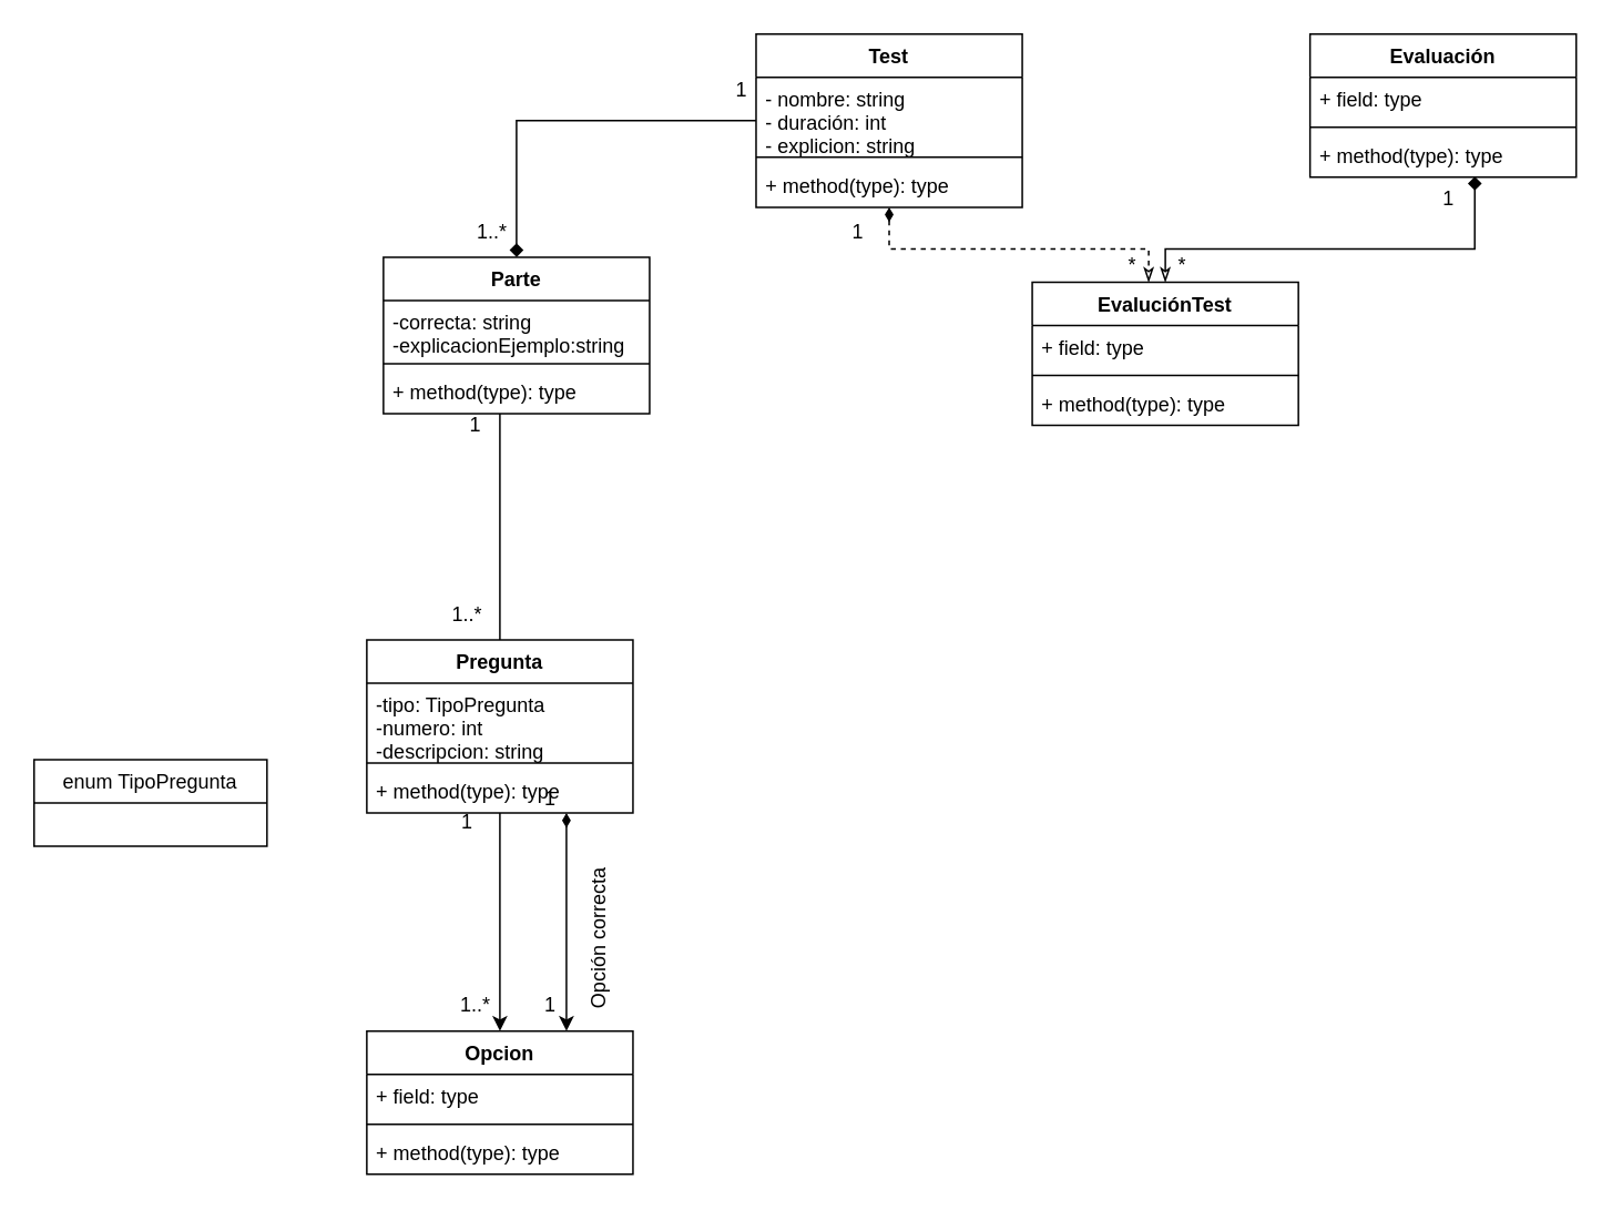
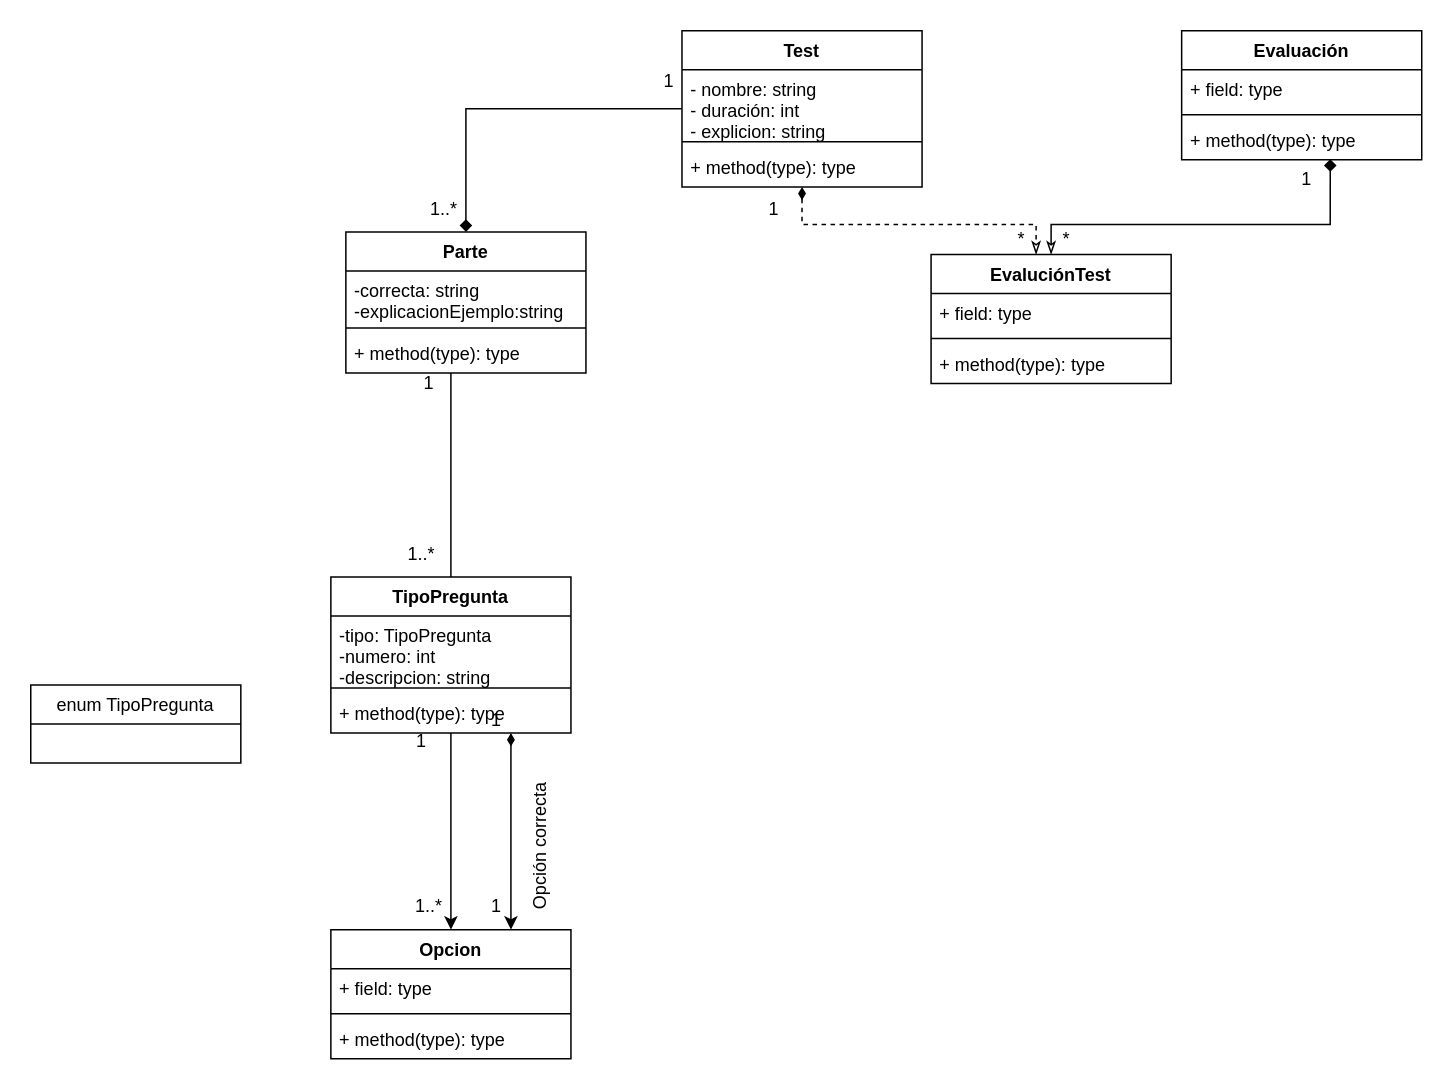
  <mxCell id="0" />
  <mxCell id="1" parent="0" />
  <mxCell id="2" style="edgeStyle=orthogonalEdgeStyle;rounded=0;orthogonalLoop=1;jettySize=auto;html=1;entryX=0.5;entryY=0;entryDx=0;entryDy=0;endArrow=diamond;" parent="1" source="4" target="15" edge="1"><mxGeometry relative="1" as="geometry" /></mxCell>
  <mxCell id="3" style="edgeStyle=orthogonalEdgeStyle;rounded=0;orthogonalLoop=1;jettySize=auto;html=1;startArrow=diamondThin;startFill=1;endArrow=classicThin;endFill=0;dashed=1;" parent="1" source="4" target="39" edge="1"><mxGeometry relative="1" as="geometry"><Array as="points"><mxPoint x="534" y="149" /><mxPoint x="690" y="149" /></Array></mxGeometry></mxCell>
  <mxCell id="4" value="Test" style="swimlane;fontStyle=1;align=center;verticalAlign=top;childLayout=stackLayout;horizontal=1;startSize=26;horizontalStack=0;resizeParent=1;resizeParentMax=0;resizeLast=0;collapsible=1;marginBottom=0;" parent="1" vertex="1"><mxGeometry x="454" y="20" width="160" height="104" as="geometry" /></mxCell>
  <mxCell id="5" value="- nombre: string&#10;- duración: int&#10;- explicion: string" style="text;strokeColor=none;fillColor=none;align=left;verticalAlign=top;spacingLeft=4;spacingRight=4;overflow=hidden;rotatable=0;points=[[0,0.5],[1,0.5]];portConstraint=eastwest;" parent="4" vertex="1"><mxGeometry y="26" width="160" height="44" as="geometry" /></mxCell>
  <mxCell id="6" value="" style="line;strokeWidth=1;fillColor=none;align=left;verticalAlign=middle;spacingTop=-1;spacingLeft=3;spacingRight=3;rotatable=0;labelPosition=right;points=[];portConstraint=eastwest;strokeColor=inherit;" parent="4" vertex="1"><mxGeometry y="70" width="160" height="8" as="geometry" /></mxCell>
  <mxCell id="7" value="+ method(type): type" style="text;strokeColor=none;fillColor=none;align=left;verticalAlign=top;spacingLeft=4;spacingRight=4;overflow=hidden;rotatable=0;points=[[0,0.5],[1,0.5]];portConstraint=eastwest;" parent="4" vertex="1"><mxGeometry y="78" width="160" height="26" as="geometry" /></mxCell>
  <mxCell id="8" style="edgeStyle=orthogonalEdgeStyle;rounded=0;orthogonalLoop=1;jettySize=auto;html=1;" parent="1" source="10" target="19" edge="1"><mxGeometry relative="1" as="geometry" /></mxCell>
  <mxCell id="9" style="edgeStyle=orthogonalEdgeStyle;rounded=0;orthogonalLoop=1;jettySize=auto;html=1;entryX=0.75;entryY=0;entryDx=0;entryDy=0;startArrow=diamondThin;startFill=1;" parent="1" source="10" target="19" edge="1"><mxGeometry relative="1" as="geometry"><Array as="points"><mxPoint x="340" y="489" /><mxPoint x="340" y="489" /></Array></mxGeometry></mxCell>
- <mxCell id="10" value="Pregunta" style="swimlane;fontStyle=1;align=center;verticalAlign=top;childLayout=stackLayout;horizontal=1;startSize=26;horizontalStack=0;resizeParent=1;resizeParentMax=0;resizeLast=0;collapsible=1;marginBottom=0;" parent="1" vertex="1"><mxGeometry x="220" y="384" width="160" height="104" as="geometry" /></mxCell>
+ <mxCell id="10" value="TipoPregunta" style="swimlane;fontStyle=1;align=center;verticalAlign=top;childLayout=stackLayout;horizontal=1;startSize=26;horizontalStack=0;resizeParent=1;resizeParentMax=0;resizeLast=0;collapsible=1;marginBottom=0;" parent="1" vertex="1"><mxGeometry x="220" y="384" width="160" height="104" as="geometry" /></mxCell>
  <mxCell id="11" value="-tipo: TipoPregunta&#10;-numero: int&#10;-descripcion: string" style="text;strokeColor=none;fillColor=none;align=left;verticalAlign=top;spacingLeft=4;spacingRight=4;overflow=hidden;rotatable=0;points=[[0,0.5],[1,0.5]];portConstraint=eastwest;" parent="10" vertex="1"><mxGeometry y="26" width="160" height="44" as="geometry" /></mxCell>
  <mxCell id="12" value="" style="line;strokeWidth=1;fillColor=none;align=left;verticalAlign=middle;spacingTop=-1;spacingLeft=3;spacingRight=3;rotatable=0;labelPosition=right;points=[];portConstraint=eastwest;strokeColor=inherit;" parent="10" vertex="1"><mxGeometry y="70" width="160" height="8" as="geometry" /></mxCell>
  <mxCell id="13" value="+ method(type): type" style="text;strokeColor=none;fillColor=none;align=left;verticalAlign=top;spacingLeft=4;spacingRight=4;overflow=hidden;rotatable=0;points=[[0,0.5],[1,0.5]];portConstraint=eastwest;" parent="10" vertex="1"><mxGeometry y="78" width="160" height="26" as="geometry" /></mxCell>
  <mxCell id="14" style="edgeStyle=orthogonalEdgeStyle;rounded=0;orthogonalLoop=1;jettySize=auto;html=1;endArrow=none;" parent="1" source="15" target="10" edge="1"><mxGeometry relative="1" as="geometry"><Array as="points"><mxPoint x="300" y="319" /><mxPoint x="300" y="319" /></Array></mxGeometry></mxCell>
  <mxCell id="15" value="Parte" style="swimlane;fontStyle=1;align=center;verticalAlign=top;childLayout=stackLayout;horizontal=1;startSize=26;horizontalStack=0;resizeParent=1;resizeParentMax=0;resizeLast=0;collapsible=1;marginBottom=0;" parent="1" vertex="1"><mxGeometry x="230" y="154" width="160" height="94" as="geometry" /></mxCell>
  <mxCell id="16" value="-correcta: string&#10;-explicacionEjemplo:string" style="text;strokeColor=none;fillColor=none;align=left;verticalAlign=top;spacingLeft=4;spacingRight=4;overflow=hidden;rotatable=0;points=[[0,0.5],[1,0.5]];portConstraint=eastwest;" parent="15" vertex="1"><mxGeometry y="26" width="160" height="34" as="geometry" /></mxCell>
  <mxCell id="17" value="" style="line;strokeWidth=1;fillColor=none;align=left;verticalAlign=middle;spacingTop=-1;spacingLeft=3;spacingRight=3;rotatable=0;labelPosition=right;points=[];portConstraint=eastwest;strokeColor=inherit;" parent="15" vertex="1"><mxGeometry y="60" width="160" height="8" as="geometry" /></mxCell>
  <mxCell id="18" value="+ method(type): type" style="text;strokeColor=none;fillColor=none;align=left;verticalAlign=top;spacingLeft=4;spacingRight=4;overflow=hidden;rotatable=0;points=[[0,0.5],[1,0.5]];portConstraint=eastwest;" parent="15" vertex="1"><mxGeometry y="68" width="160" height="26" as="geometry" /></mxCell>
  <mxCell id="19" value="Opcion" style="swimlane;fontStyle=1;align=center;verticalAlign=top;childLayout=stackLayout;horizontal=1;startSize=26;horizontalStack=0;resizeParent=1;resizeParentMax=0;resizeLast=0;collapsible=1;marginBottom=0;" parent="1" vertex="1"><mxGeometry x="220" y="619" width="160" height="86" as="geometry" /></mxCell>
  <mxCell id="20" value="+ field: type" style="text;strokeColor=none;fillColor=none;align=left;verticalAlign=top;spacingLeft=4;spacingRight=4;overflow=hidden;rotatable=0;points=[[0,0.5],[1,0.5]];portConstraint=eastwest;" parent="19" vertex="1"><mxGeometry y="26" width="160" height="26" as="geometry" /></mxCell>
  <mxCell id="21" value="" style="line;strokeWidth=1;fillColor=none;align=left;verticalAlign=middle;spacingTop=-1;spacingLeft=3;spacingRight=3;rotatable=0;labelPosition=right;points=[];portConstraint=eastwest;strokeColor=inherit;" parent="19" vertex="1"><mxGeometry y="52" width="160" height="8" as="geometry" /></mxCell>
  <mxCell id="22" value="+ method(type): type" style="text;strokeColor=none;fillColor=none;align=left;verticalAlign=top;spacingLeft=4;spacingRight=4;overflow=hidden;rotatable=0;points=[[0,0.5],[1,0.5]];portConstraint=eastwest;" parent="19" vertex="1"><mxGeometry y="60" width="160" height="26" as="geometry" /></mxCell>
  <mxCell id="23" value="1..*" style="text;html=1;align=center;verticalAlign=middle;resizable=0;points=[];autosize=1;strokeColor=none;fillColor=none;" parent="1" vertex="1"><mxGeometry x="275" y="124" width="40" height="30" as="geometry" /></mxCell>
  <mxCell id="24" value="1" style="text;html=1;align=center;verticalAlign=middle;resizable=0;points=[];autosize=1;strokeColor=none;fillColor=none;" parent="1" vertex="1"><mxGeometry x="430" y="39" width="30" height="30" as="geometry" /></mxCell>
  <mxCell id="25" value="1..*" style="text;html=1;align=center;verticalAlign=middle;resizable=0;points=[];autosize=1;strokeColor=none;fillColor=none;" parent="1" vertex="1"><mxGeometry x="260" y="354" width="40" height="30" as="geometry" /></mxCell>
  <mxCell id="26" value="1" style="text;html=1;align=center;verticalAlign=middle;resizable=0;points=[];autosize=1;strokeColor=none;fillColor=none;" parent="1" vertex="1"><mxGeometry x="270" y="240" width="30" height="30" as="geometry" /></mxCell>
  <mxCell id="27" value="1..*" style="text;html=1;align=center;verticalAlign=middle;resizable=0;points=[];autosize=1;strokeColor=none;fillColor=none;" parent="1" vertex="1"><mxGeometry x="265" y="589" width="40" height="30" as="geometry" /></mxCell>
  <mxCell id="28" value="1" style="text;html=1;align=center;verticalAlign=middle;resizable=0;points=[];autosize=1;strokeColor=none;fillColor=none;" parent="1" vertex="1"><mxGeometry x="265" y="479" width="30" height="30" as="geometry" /></mxCell>
  <mxCell id="29" value="Opción correcta" style="text;html=1;align=center;verticalAlign=middle;resizable=0;points=[];autosize=1;strokeColor=none;fillColor=none;rotation=-90;" parent="1" vertex="1"><mxGeometry x="305" y="549" width="110" height="30" as="geometry" /></mxCell>
  <mxCell id="30" value="1" style="text;html=1;align=center;verticalAlign=middle;resizable=0;points=[];autosize=1;strokeColor=none;fillColor=none;" parent="1" vertex="1"><mxGeometry x="315" y="589" width="30" height="30" as="geometry" /></mxCell>
  <mxCell id="31" value="1" style="text;html=1;align=center;verticalAlign=middle;resizable=0;points=[];autosize=1;strokeColor=none;fillColor=none;" parent="1" vertex="1"><mxGeometry x="315" y="465" width="30" height="30" as="geometry" /></mxCell>
  <mxCell id="32" value="enum TipoPregunta" style="swimlane;fontStyle=0;childLayout=stackLayout;horizontal=1;startSize=26;fillColor=none;horizontalStack=0;resizeParent=1;resizeParentMax=0;resizeLast=0;collapsible=1;marginBottom=0;" parent="1" vertex="1"><mxGeometry x="20" y="456" width="140" height="52" as="geometry" /></mxCell>
  <mxCell id="33" value="Evaluación" style="swimlane;fontStyle=1;align=center;verticalAlign=top;childLayout=stackLayout;horizontal=1;startSize=26;horizontalStack=0;resizeParent=1;resizeParentMax=0;resizeLast=0;collapsible=1;marginBottom=0;" parent="1" vertex="1"><mxGeometry x="787" y="20" width="160" height="86" as="geometry" /></mxCell>
  <mxCell id="34" value="+ field: type" style="text;strokeColor=none;fillColor=none;align=left;verticalAlign=top;spacingLeft=4;spacingRight=4;overflow=hidden;rotatable=0;points=[[0,0.5],[1,0.5]];portConstraint=eastwest;" parent="33" vertex="1"><mxGeometry y="26" width="160" height="26" as="geometry" /></mxCell>
  <mxCell id="35" value="" style="line;strokeWidth=1;fillColor=none;align=left;verticalAlign=middle;spacingTop=-1;spacingLeft=3;spacingRight=3;rotatable=0;labelPosition=right;points=[];portConstraint=eastwest;strokeColor=inherit;" parent="33" vertex="1"><mxGeometry y="52" width="160" height="8" as="geometry" /></mxCell>
  <mxCell id="36" value="+ method(type): type" style="text;strokeColor=none;fillColor=none;align=left;verticalAlign=top;spacingLeft=4;spacingRight=4;overflow=hidden;rotatable=0;points=[[0,0.5],[1,0.5]];portConstraint=eastwest;" parent="33" vertex="1"><mxGeometry y="60" width="160" height="26" as="geometry" /></mxCell>
  <mxCell id="37" value="1" style="text;html=1;align=center;verticalAlign=middle;resizable=0;points=[];autosize=1;strokeColor=none;fillColor=none;" parent="1" vertex="1"><mxGeometry x="500" y="124" width="30" height="30" as="geometry" /></mxCell>
  <mxCell id="38" style="edgeStyle=orthogonalEdgeStyle;rounded=0;orthogonalLoop=1;jettySize=auto;html=1;entryX=0.619;entryY=0.982;entryDx=0;entryDy=0;entryPerimeter=0;startArrow=classicThin;startFill=0;endArrow=diamond;endFill=1;" parent="1" source="39" target="36" edge="1"><mxGeometry relative="1" as="geometry"><Array as="points"><mxPoint x="700" y="149" /><mxPoint x="886" y="149" /></Array></mxGeometry></mxCell>
  <mxCell id="39" value="EvaluciónTest" style="swimlane;fontStyle=1;align=center;verticalAlign=top;childLayout=stackLayout;horizontal=1;startSize=26;horizontalStack=0;resizeParent=1;resizeParentMax=0;resizeLast=0;collapsible=1;marginBottom=0;" parent="1" vertex="1"><mxGeometry x="620" y="169" width="160" height="86" as="geometry" /></mxCell>
  <mxCell id="40" value="+ field: type" style="text;strokeColor=none;fillColor=none;align=left;verticalAlign=top;spacingLeft=4;spacingRight=4;overflow=hidden;rotatable=0;points=[[0,0.5],[1,0.5]];portConstraint=eastwest;" parent="39" vertex="1"><mxGeometry y="26" width="160" height="26" as="geometry" /></mxCell>
  <mxCell id="41" value="" style="line;strokeWidth=1;fillColor=none;align=left;verticalAlign=middle;spacingTop=-1;spacingLeft=3;spacingRight=3;rotatable=0;labelPosition=right;points=[];portConstraint=eastwest;strokeColor=inherit;" parent="39" vertex="1"><mxGeometry y="52" width="160" height="8" as="geometry" /></mxCell>
  <mxCell id="42" value="+ method(type): type" style="text;strokeColor=none;fillColor=none;align=left;verticalAlign=top;spacingLeft=4;spacingRight=4;overflow=hidden;rotatable=0;points=[[0,0.5],[1,0.5]];portConstraint=eastwest;" parent="39" vertex="1"><mxGeometry y="60" width="160" height="26" as="geometry" /></mxCell>
  <mxCell id="43" value="*" style="text;html=1;align=center;verticalAlign=middle;resizable=0;points=[];autosize=1;strokeColor=none;fillColor=none;" parent="1" vertex="1"><mxGeometry x="665" y="144" width="30" height="30" as="geometry" /></mxCell>
  <mxCell id="44" value="1" style="text;html=1;align=center;verticalAlign=middle;resizable=0;points=[];autosize=1;strokeColor=none;fillColor=none;" parent="1" vertex="1"><mxGeometry x="855" y="104" width="30" height="30" as="geometry" /></mxCell>
  <mxCell id="45" value="*" style="text;html=1;align=center;verticalAlign=middle;resizable=0;points=[];autosize=1;strokeColor=none;fillColor=none;" parent="1" vertex="1"><mxGeometry x="695" y="144" width="30" height="30" as="geometry" /></mxCell>
